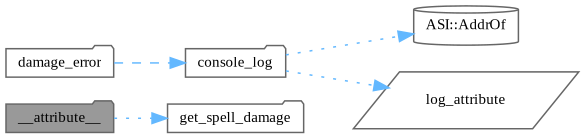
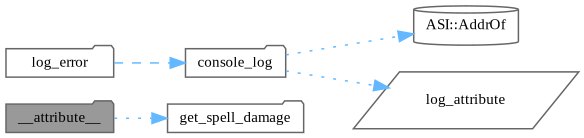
  digraph {
    fontname="Liberation Serif"
    rankdir=LR
    node [color=grey40 fillcolor=white fontname="Liberation Serif" fontsize=10 shape=folder style=filled]
    edge [color=steelblue1 fontname="Liberation Serif" fontsize=10 labelfontname=Helvetica labelfontsize=10 style=dotted]
    n1 [color=gray40 fillcolor=grey60 fontcolor=black height=0.2 label=__attribute__ width=0.4]
    n2 [height=0.2 label=get_spell_damage width=0.4]
-   n3 [height=0.2 label=damage_error width=0.4]
+   n3 [height=0.2 label=log_error width=0.4]
    n4 [height=0.2 label=console_log width=0.4]
    n5 [height=0.2 label="ASI::AddrOf" shape=cylinder width=0.4]
    n6 [height=0.2 label=log_attribute shape=parallelogram width=0.4]
    n1 -> n2
    n3 -> n4 [style=dashed]
    n4 -> n5
    n4 -> n6
  }
